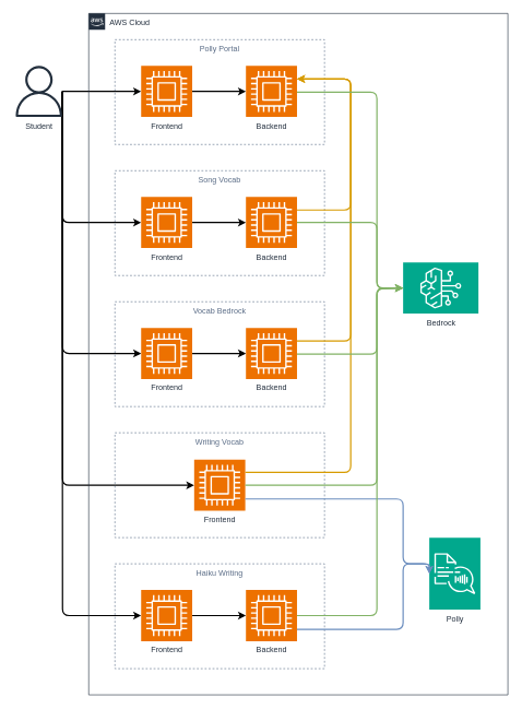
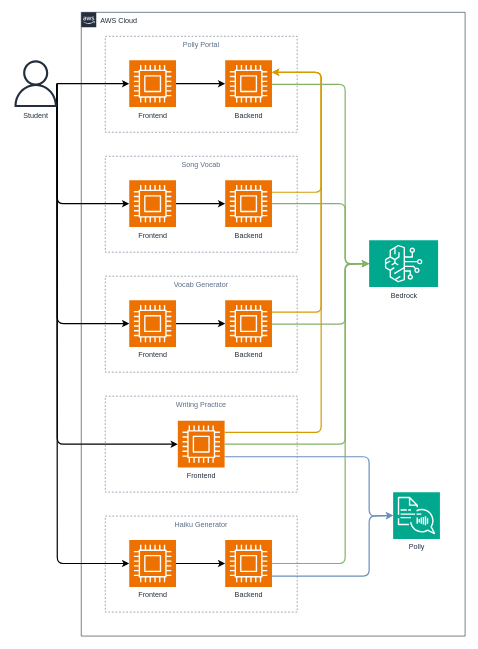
  <mxCell id="0" />
  <mxCell id="1" parent="0" />
  <mxCell id="2" style="edgeStyle=orthogonalEdgeStyle;rounded=1;orthogonalLoop=1;jettySize=auto;html=1;curved=0;strokeWidth=2;" edge="1" parent="1" source="7" target="11"><mxGeometry relative="1" as="geometry"><mxPoint x="215" y="100" as="targetPoint" /></mxGeometry></mxCell>
  <mxCell id="3" style="edgeStyle=orthogonalEdgeStyle;rounded=1;orthogonalLoop=1;jettySize=auto;html=1;entryX=0;entryY=0.5;entryDx=0;entryDy=0;curved=0;entryPerimeter=0;strokeWidth=2;" edge="1" parent="1" source="7" target="24"><mxGeometry relative="1" as="geometry"><Array as="points"><mxPoint x="95" y="139" /><mxPoint x="95" y="740" /></Array></mxGeometry></mxCell>
  <mxCell id="4" style="edgeStyle=orthogonalEdgeStyle;rounded=1;orthogonalLoop=1;jettySize=auto;html=1;entryX=0;entryY=0.5;entryDx=0;entryDy=0;curved=0;entryPerimeter=0;strokeWidth=2;" edge="1" parent="1" source="7" target="27"><mxGeometry relative="1" as="geometry"><Array as="points"><mxPoint x="95" y="139" /><mxPoint x="95" y="939" /></Array></mxGeometry></mxCell>
  <mxCell id="5" style="edgeStyle=orthogonalEdgeStyle;rounded=1;orthogonalLoop=1;jettySize=auto;html=1;entryX=0;entryY=0.5;entryDx=0;entryDy=0;curved=0;entryPerimeter=0;strokeWidth=2;" edge="1" parent="1" source="7" target="15"><mxGeometry relative="1" as="geometry"><Array as="points"><mxPoint x="95" y="139" /><mxPoint x="95" y="339" /></Array></mxGeometry></mxCell>
  <mxCell id="6" style="edgeStyle=orthogonalEdgeStyle;rounded=1;orthogonalLoop=1;jettySize=auto;html=1;entryX=0;entryY=0.5;entryDx=0;entryDy=0;curved=0;entryPerimeter=0;strokeWidth=2;" edge="1" parent="1" source="7" target="19"><mxGeometry relative="1" as="geometry"><Array as="points"><mxPoint x="95" y="139" /><mxPoint x="95" y="539" /></Array></mxGeometry></mxCell>
  <mxCell id="7" value="Student" style="sketch=0;outlineConnect=0;fontColor=#232F3E;gradientColor=none;fillColor=#232F3D;strokeColor=none;dashed=0;verticalLabelPosition=bottom;verticalAlign=top;align=center;html=1;fontSize=12;fontStyle=0;aspect=fixed;pointerEvents=1;shape=mxgraph.aws4.user;" vertex="1" parent="1"><mxGeometry x="20" y="100" width="78" height="78" as="geometry" /></mxCell>
  <mxCell id="8" value="AWS Cloud" style="points=[[0,0],[0.25,0],[0.5,0],[0.75,0],[1,0],[1,0.25],[1,0.5],[1,0.75],[1,1],[0.75,1],[0.5,1],[0.25,1],[0,1],[0,0.75],[0,0.5],[0,0.25]];outlineConnect=0;gradientColor=none;html=1;whiteSpace=wrap;fontSize=12;fontStyle=0;container=1;pointerEvents=0;collapsible=0;recursiveResize=0;shape=mxgraph.aws4.group;grIcon=mxgraph.aws4.group_aws_cloud_alt;strokeColor=#232F3E;fillColor=none;verticalAlign=top;align=left;spacingLeft=30;fontColor=#232F3E;dashed=0;" vertex="1" parent="1"><mxGeometry x="135" y="20" width="640" height="1040" as="geometry" /></mxCell>
  <mxCell id="9" value="Polly Portal" style="fillColor=none;strokeColor=#5A6C86;dashed=1;verticalAlign=top;fontStyle=0;fontColor=#5A6C86;whiteSpace=wrap;html=1;" vertex="1" parent="8"><mxGeometry x="40" y="40" width="320" height="160" as="geometry" /></mxCell>
  <mxCell id="10" style="edgeStyle=orthogonalEdgeStyle;rounded=0;orthogonalLoop=1;jettySize=auto;html=1;strokeWidth=2;" edge="1" parent="8" source="11" target="12"><mxGeometry relative="1" as="geometry" /></mxCell>
  <mxCell id="11" value="Frontend" style="sketch=0;points=[[0,0,0],[0.25,0,0],[0.5,0,0],[0.75,0,0],[1,0,0],[0,1,0],[0.25,1,0],[0.5,1,0],[0.75,1,0],[1,1,0],[0,0.25,0],[0,0.5,0],[0,0.75,0],[1,0.25,0],[1,0.5,0],[1,0.75,0]];outlineConnect=0;fontColor=#232F3E;fillColor=#ED7100;strokeColor=#ffffff;dashed=0;verticalLabelPosition=bottom;verticalAlign=top;align=center;html=1;fontSize=12;fontStyle=0;aspect=fixed;shape=mxgraph.aws4.resourceIcon;resIcon=mxgraph.aws4.compute;" vertex="1" parent="8"><mxGeometry x="80" y="80" width="78" height="78" as="geometry" /></mxCell>
  <mxCell id="12" value="Backend" style="sketch=0;points=[[0,0,0],[0.25,0,0],[0.5,0,0],[0.75,0,0],[1,0,0],[0,1,0],[0.25,1,0],[0.5,1,0],[0.75,1,0],[1,1,0],[0,0.25,0],[0,0.5,0],[0,0.75,0],[1,0.25,0],[1,0.5,0],[1,0.75,0]];outlineConnect=0;fontColor=#232F3E;fillColor=#ED7100;strokeColor=#ffffff;dashed=0;verticalLabelPosition=bottom;verticalAlign=top;align=center;html=1;fontSize=12;fontStyle=0;aspect=fixed;shape=mxgraph.aws4.resourceIcon;resIcon=mxgraph.aws4.compute;" vertex="1" parent="8"><mxGeometry x="240" y="80" width="78" height="78" as="geometry" /></mxCell>
  <mxCell id="13" value="Song Vocab" style="fillColor=none;strokeColor=#5A6C86;dashed=1;verticalAlign=top;fontStyle=0;fontColor=#5A6C86;whiteSpace=wrap;html=1;" vertex="1" parent="8"><mxGeometry x="40" y="240" width="320" height="160" as="geometry" /></mxCell>
  <mxCell id="14" style="edgeStyle=orthogonalEdgeStyle;rounded=0;orthogonalLoop=1;jettySize=auto;html=1;strokeWidth=2;" edge="1" parent="8" source="15" target="16"><mxGeometry relative="1" as="geometry" /></mxCell>
  <mxCell id="15" value="Frontend" style="sketch=0;points=[[0,0,0],[0.25,0,0],[0.5,0,0],[0.75,0,0],[1,0,0],[0,1,0],[0.25,1,0],[0.5,1,0],[0.75,1,0],[1,1,0],[0,0.25,0],[0,0.5,0],[0,0.75,0],[1,0.25,0],[1,0.5,0],[1,0.75,0]];outlineConnect=0;fontColor=#232F3E;fillColor=#ED7100;strokeColor=#ffffff;dashed=0;verticalLabelPosition=bottom;verticalAlign=top;align=center;html=1;fontSize=12;fontStyle=0;aspect=fixed;shape=mxgraph.aws4.resourceIcon;resIcon=mxgraph.aws4.compute;" vertex="1" parent="8"><mxGeometry x="80" y="280" width="78" height="78" as="geometry" /></mxCell>
  <mxCell id="16" value="Backend" style="sketch=0;points=[[0,0,0],[0.25,0,0],[0.5,0,0],[0.75,0,0],[1,0,0],[0,1,0],[0.25,1,0],[0.5,1,0],[0.75,1,0],[1,1,0],[0,0.25,0],[0,0.5,0],[0,0.75,0],[1,0.25,0],[1,0.5,0],[1,0.75,0]];outlineConnect=0;fontColor=#232F3E;fillColor=#ED7100;strokeColor=#ffffff;dashed=0;verticalLabelPosition=bottom;verticalAlign=top;align=center;html=1;fontSize=12;fontStyle=0;aspect=fixed;shape=mxgraph.aws4.resourceIcon;resIcon=mxgraph.aws4.compute;" vertex="1" parent="8"><mxGeometry x="240" y="280" width="78" height="78" as="geometry" /></mxCell>
- <mxCell id="17" value="Vocab Bedrock" style="fillColor=none;strokeColor=#5A6C86;dashed=1;verticalAlign=top;fontStyle=0;fontColor=#5A6C86;whiteSpace=wrap;html=1;" vertex="1" parent="8"><mxGeometry x="40" y="440" width="320" height="160" as="geometry" /></mxCell>
+ <mxCell id="17" value="Vocab Generator" style="fillColor=none;strokeColor=#5A6C86;dashed=1;verticalAlign=top;fontStyle=0;fontColor=#5A6C86;whiteSpace=wrap;html=1;" vertex="1" parent="8"><mxGeometry x="40" y="440" width="320" height="160" as="geometry" /></mxCell>
  <mxCell id="18" style="edgeStyle=orthogonalEdgeStyle;rounded=0;orthogonalLoop=1;jettySize=auto;html=1;strokeWidth=2;" edge="1" parent="8" source="19" target="20"><mxGeometry relative="1" as="geometry" /></mxCell>
  <mxCell id="19" value="Frontend" style="sketch=0;points=[[0,0,0],[0.25,0,0],[0.5,0,0],[0.75,0,0],[1,0,0],[0,1,0],[0.25,1,0],[0.5,1,0],[0.75,1,0],[1,1,0],[0,0.25,0],[0,0.5,0],[0,0.75,0],[1,0.25,0],[1,0.5,0],[1,0.75,0]];outlineConnect=0;fontColor=#232F3E;fillColor=#ED7100;strokeColor=#ffffff;dashed=0;verticalLabelPosition=bottom;verticalAlign=top;align=center;html=1;fontSize=12;fontStyle=0;aspect=fixed;shape=mxgraph.aws4.resourceIcon;resIcon=mxgraph.aws4.compute;" vertex="1" parent="8"><mxGeometry x="80" y="480" width="78" height="78" as="geometry" /></mxCell>
  <mxCell id="20" value="Backend" style="sketch=0;points=[[0,0,0],[0.25,0,0],[0.5,0,0],[0.75,0,0],[1,0,0],[0,1,0],[0.25,1,0],[0.5,1,0],[0.75,1,0],[1,1,0],[0,0.25,0],[0,0.5,0],[0,0.75,0],[1,0.25,0],[1,0.5,0],[1,0.75,0]];outlineConnect=0;fontColor=#232F3E;fillColor=#ED7100;strokeColor=#ffffff;dashed=0;verticalLabelPosition=bottom;verticalAlign=top;align=center;html=1;fontSize=12;fontStyle=0;aspect=fixed;shape=mxgraph.aws4.resourceIcon;resIcon=mxgraph.aws4.compute;" vertex="1" parent="8"><mxGeometry x="240" y="480" width="78" height="78" as="geometry" /></mxCell>
  <mxCell id="21" style="edgeStyle=orthogonalEdgeStyle;rounded=1;orthogonalLoop=1;jettySize=auto;html=1;curved=0;fillColor=#ffe6cc;strokeColor=#d79b00;strokeWidth=2;" edge="1" parent="8" source="16" target="12"><mxGeometry relative="1" as="geometry"><mxPoint x="-80" y="80" as="targetPoint" /><Array as="points"><mxPoint x="400" y="300" /><mxPoint x="400" y="100" /></Array></mxGeometry></mxCell>
  <mxCell id="22" style="edgeStyle=orthogonalEdgeStyle;rounded=1;orthogonalLoop=1;jettySize=auto;html=1;curved=0;fillColor=#ffe6cc;strokeColor=#d79b00;strokeWidth=2;" edge="1" parent="8" source="20" target="12"><mxGeometry relative="1" as="geometry"><mxPoint x="-80" y="80" as="targetPoint" /><Array as="points"><mxPoint x="400" y="500" /><mxPoint x="400" y="100" /></Array></mxGeometry></mxCell>
- <mxCell id="23" value="Writing Vocab" style="fillColor=none;strokeColor=#5A6C86;dashed=1;verticalAlign=top;fontStyle=0;fontColor=#5A6C86;whiteSpace=wrap;html=1;" vertex="1" parent="8"><mxGeometry x="40" y="640" width="320" height="160" as="geometry" /></mxCell>
+ <mxCell id="23" value="Writing Practice" style="fillColor=none;strokeColor=#5A6C86;dashed=1;verticalAlign=top;fontStyle=0;fontColor=#5A6C86;whiteSpace=wrap;html=1;" vertex="1" parent="8"><mxGeometry x="40" y="640" width="320" height="160" as="geometry" /></mxCell>
  <mxCell id="24" value="Frontend" style="sketch=0;points=[[0,0,0],[0.25,0,0],[0.5,0,0],[0.75,0,0],[1,0,0],[0,1,0],[0.25,1,0],[0.5,1,0],[0.75,1,0],[1,1,0],[0,0.25,0],[0,0.5,0],[0,0.75,0],[1,0.25,0],[1,0.5,0],[1,0.75,0]];outlineConnect=0;fontColor=#232F3E;fillColor=#ED7100;strokeColor=#ffffff;dashed=0;verticalLabelPosition=bottom;verticalAlign=top;align=center;html=1;fontSize=12;fontStyle=0;aspect=fixed;shape=mxgraph.aws4.resourceIcon;resIcon=mxgraph.aws4.compute;" vertex="1" parent="8"><mxGeometry x="161" y="681" width="78" height="78" as="geometry" /></mxCell>
- <mxCell id="25" value="Haiku Writing" style="fillColor=none;strokeColor=#5A6C86;dashed=1;verticalAlign=top;fontStyle=0;fontColor=#5A6C86;whiteSpace=wrap;html=1;" vertex="1" parent="8"><mxGeometry x="40" y="840" width="320" height="160" as="geometry" /></mxCell>
+ <mxCell id="25" value="Haiku Generator" style="fillColor=none;strokeColor=#5A6C86;dashed=1;verticalAlign=top;fontStyle=0;fontColor=#5A6C86;whiteSpace=wrap;html=1;" vertex="1" parent="8"><mxGeometry x="40" y="840" width="320" height="160" as="geometry" /></mxCell>
  <mxCell id="26" style="edgeStyle=orthogonalEdgeStyle;rounded=0;orthogonalLoop=1;jettySize=auto;html=1;strokeWidth=2;" edge="1" parent="8" source="27" target="28"><mxGeometry relative="1" as="geometry" /></mxCell>
  <mxCell id="27" value="Frontend" style="sketch=0;points=[[0,0,0],[0.25,0,0],[0.5,0,0],[0.75,0,0],[1,0,0],[0,1,0],[0.25,1,0],[0.5,1,0],[0.75,1,0],[1,1,0],[0,0.25,0],[0,0.5,0],[0,0.75,0],[1,0.25,0],[1,0.5,0],[1,0.75,0]];outlineConnect=0;fontColor=#232F3E;fillColor=#ED7100;strokeColor=#ffffff;dashed=0;verticalLabelPosition=bottom;verticalAlign=top;align=center;html=1;fontSize=12;fontStyle=0;aspect=fixed;shape=mxgraph.aws4.resourceIcon;resIcon=mxgraph.aws4.compute;" vertex="1" parent="8"><mxGeometry x="80" y="880" width="78" height="78" as="geometry" /></mxCell>
  <mxCell id="28" value="Backend" style="sketch=0;points=[[0,0,0],[0.25,0,0],[0.5,0,0],[0.75,0,0],[1,0,0],[0,1,0],[0.25,1,0],[0.5,1,0],[0.75,1,0],[1,1,0],[0,0.25,0],[0,0.5,0],[0,0.75,0],[1,0.25,0],[1,0.5,0],[1,0.75,0]];outlineConnect=0;fontColor=#232F3E;fillColor=#ED7100;strokeColor=#ffffff;dashed=0;verticalLabelPosition=bottom;verticalAlign=top;align=center;html=1;fontSize=12;fontStyle=0;aspect=fixed;shape=mxgraph.aws4.resourceIcon;resIcon=mxgraph.aws4.compute;" vertex="1" parent="8"><mxGeometry x="240" y="880" width="78" height="78" as="geometry" /></mxCell>
  <mxCell id="29" style="edgeStyle=orthogonalEdgeStyle;rounded=1;orthogonalLoop=1;jettySize=auto;html=1;curved=0;exitX=1;exitY=0.25;exitDx=0;exitDy=0;exitPerimeter=0;fillColor=#ffe6cc;strokeColor=#d79b00;strokeWidth=2;" edge="1" parent="8" source="24" target="12"><mxGeometry relative="1" as="geometry"><mxPoint x="-80" y="80" as="targetPoint" /><Array as="points"><mxPoint x="400" y="701" /><mxPoint x="400" y="100" /></Array></mxGeometry></mxCell>
- <mxCell id="30" value="Polly" style="sketch=0;points=[[0,0,0],[0.25,0,0],[0.5,0,0],[0.75,0,0],[1,0,0],[0,1,0],[0.25,1,0],[0.5,1,0],[0.75,1,0],[1,1,0],[0,0.25,0],[0,0.5,0],[0,0.75,0],[1,0.25,0],[1,0.5,0],[1,0.75,0]];outlineConnect=0;fontColor=#232F3E;fillColor=#01A88D;strokeColor=#ffffff;dashed=0;verticalLabelPosition=bottom;verticalAlign=top;align=center;html=1;fontSize=12;fontStyle=0;aspect=fixed;shape=mxgraph.aws4.resourceIcon;resIcon=mxgraph.aws4.polly;" vertex="1" parent="8"><mxGeometry x="520" y="800" width="78" height="110" as="geometry" /></mxCell>
+ <mxCell id="30" value="Polly" style="sketch=0;points=[[0,0,0],[0.25,0,0],[0.5,0,0],[0.75,0,0],[1,0,0],[0,1,0],[0.25,1,0],[0.5,1,0],[0.75,1,0],[1,1,0],[0,0.25,0],[0,0.5,0],[0,0.75,0],[1,0.25,0],[1,0.5,0],[1,0.75,0]];outlineConnect=0;fontColor=#232F3E;fillColor=#01A88D;strokeColor=#ffffff;dashed=0;verticalLabelPosition=bottom;verticalAlign=top;align=center;html=1;fontSize=12;fontStyle=0;aspect=fixed;shape=mxgraph.aws4.resourceIcon;resIcon=mxgraph.aws4.polly;" vertex="1" parent="8"><mxGeometry x="520" y="800" width="78" height="78" as="geometry" /></mxCell>
  <mxCell id="31" style="edgeStyle=orthogonalEdgeStyle;rounded=1;orthogonalLoop=1;jettySize=auto;html=1;entryX=0;entryY=0.5;entryDx=0;entryDy=0;entryPerimeter=0;curved=0;strokeWidth=2;fillColor=#dae8fc;strokeColor=#6c8ebf;" edge="1" parent="8" source="28" target="30"><mxGeometry relative="1" as="geometry"><Array as="points"><mxPoint x="480" y="940" /><mxPoint x="480" y="840" /></Array></mxGeometry></mxCell>
  <mxCell id="32" style="edgeStyle=orthogonalEdgeStyle;rounded=1;orthogonalLoop=1;jettySize=auto;html=1;entryX=0;entryY=0.5;entryDx=0;entryDy=0;entryPerimeter=0;curved=0;fillColor=#dae8fc;strokeColor=#6c8ebf;strokeWidth=2;" edge="1" parent="8" target="30"><mxGeometry relative="1" as="geometry"><mxPoint x="239" y="741" as="sourcePoint" /><mxPoint x="520" y="840" as="targetPoint" /><Array as="points"><mxPoint x="480" y="741" /><mxPoint x="480" y="840" /></Array></mxGeometry></mxCell>
  <mxCell id="33" value="Bedrock" style="sketch=0;points=[[0,0,0],[0.25,0,0],[0.5,0,0],[0.75,0,0],[1,0,0],[0,1,0],[0.25,1,0],[0.5,1,0],[0.75,1,0],[1,1,0],[0,0.25,0],[0,0.5,0],[0,0.75,0],[1,0.25,0],[1,0.5,0],[1,0.75,0]];outlineConnect=0;fontColor=#232F3E;fillColor=#01A88D;strokeColor=#ffffff;dashed=0;verticalLabelPosition=bottom;verticalAlign=top;align=center;html=1;fontSize=12;fontStyle=0;aspect=fixed;shape=mxgraph.aws4.resourceIcon;resIcon=mxgraph.aws4.bedrock;" vertex="1" parent="8"><mxGeometry x="480" y="380" width="115" height="78" as="geometry" /></mxCell>
  <mxCell id="34" style="edgeStyle=orthogonalEdgeStyle;rounded=1;orthogonalLoop=1;jettySize=auto;html=1;entryX=0;entryY=0.5;entryDx=0;entryDy=0;entryPerimeter=0;curved=0;fillColor=#d5e8d4;strokeColor=#82b366;strokeWidth=2;" edge="1" parent="8" source="12" target="33"><mxGeometry relative="1" as="geometry"><Array as="points"><mxPoint x="440" y="120" /><mxPoint x="440" y="419" /></Array></mxGeometry></mxCell>
  <mxCell id="35" style="edgeStyle=orthogonalEdgeStyle;rounded=1;orthogonalLoop=1;jettySize=auto;html=1;entryX=0;entryY=0.5;entryDx=0;entryDy=0;entryPerimeter=0;curved=0;strokeWidth=2;fillColor=#d5e8d4;strokeColor=#82b366;" edge="1" parent="8" source="20" target="33"><mxGeometry relative="1" as="geometry"><Array as="points"><mxPoint x="440" y="520" /><mxPoint x="440" y="420" /></Array></mxGeometry></mxCell>
  <mxCell id="36" style="edgeStyle=orthogonalEdgeStyle;rounded=1;orthogonalLoop=1;jettySize=auto;html=1;entryX=0;entryY=0.5;entryDx=0;entryDy=0;entryPerimeter=0;curved=0;fillColor=#d5e8d4;strokeColor=#82b366;strokeWidth=2;" edge="1" parent="8" source="28" target="33"><mxGeometry relative="1" as="geometry"><Array as="points"><mxPoint x="440" y="919" /><mxPoint x="440" y="419" /></Array></mxGeometry></mxCell>
  <mxCell id="37" style="edgeStyle=orthogonalEdgeStyle;rounded=1;orthogonalLoop=1;jettySize=auto;html=1;entryX=0;entryY=0.5;entryDx=0;entryDy=0;entryPerimeter=0;curved=0;strokeWidth=2;fillColor=#d5e8d4;strokeColor=#82b366;" edge="1" parent="8" source="24" target="33"><mxGeometry relative="1" as="geometry"><Array as="points"><mxPoint x="440" y="720" /><mxPoint x="440" y="419" /></Array></mxGeometry></mxCell>
  <mxCell id="38" style="edgeStyle=orthogonalEdgeStyle;rounded=1;orthogonalLoop=1;jettySize=auto;html=1;entryX=0;entryY=0.5;entryDx=0;entryDy=0;entryPerimeter=0;curved=0;fillColor=#d5e8d4;strokeColor=#82b366;strokeWidth=2;" edge="1" parent="8" source="16" target="33"><mxGeometry relative="1" as="geometry"><Array as="points"><mxPoint x="440" y="319" /><mxPoint x="440" y="420" /></Array></mxGeometry></mxCell>
